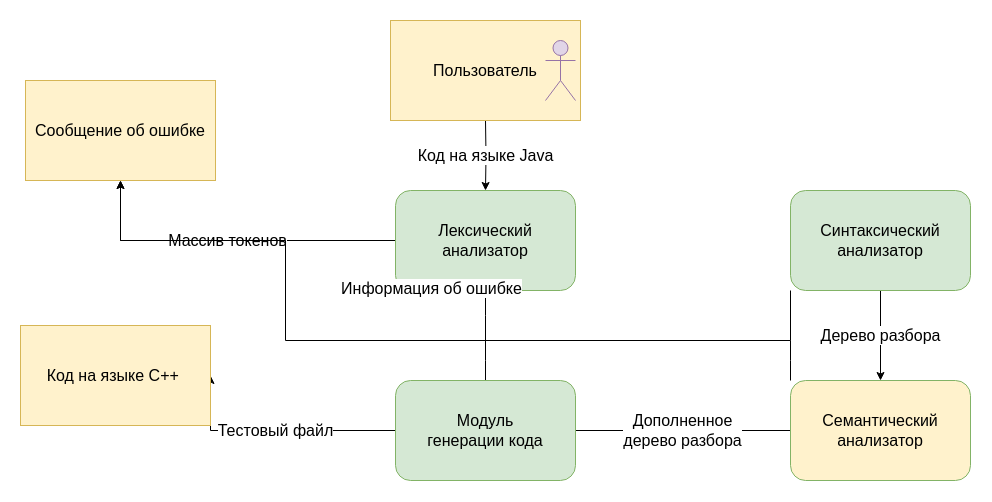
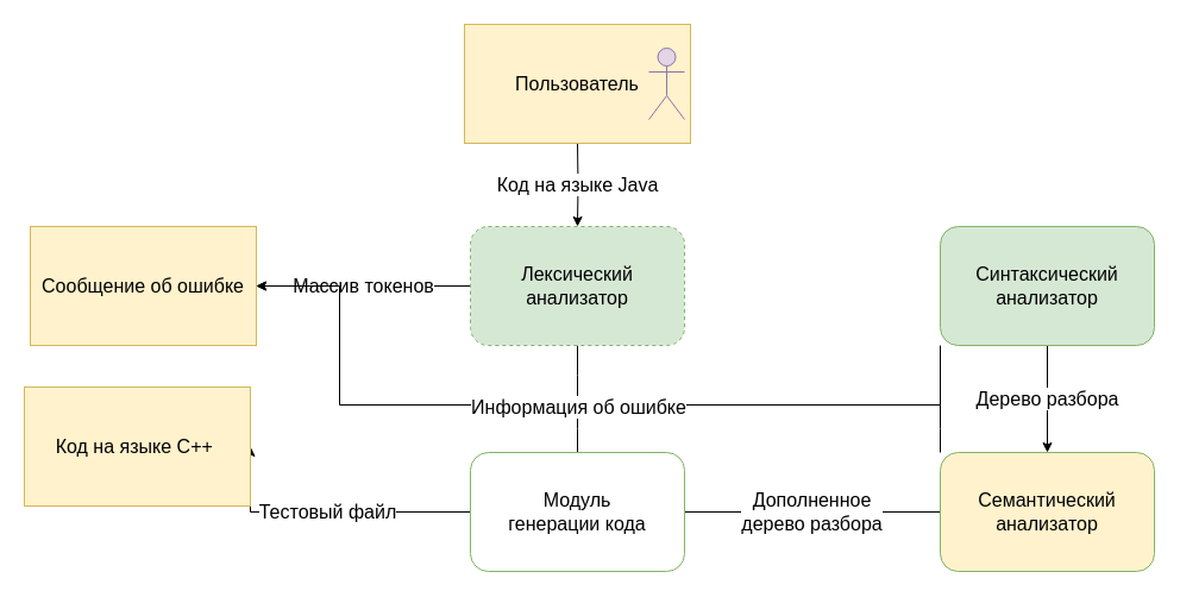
  <mxCell id="0" />
  <mxCell id="1" parent="0" />
  <mxCell id="2" style="edgeStyle=orthogonalEdgeStyle;rounded=0;orthogonalLoop=1;jettySize=auto;html=1;fontSize=16;endArrow=none;endFill=0;" edge="1" parent="1" source="14"><mxGeometry relative="1" as="geometry"><mxPoint x="485" y="340" as="targetPoint" /></mxGeometry></mxCell>
  <mxCell id="3" value="Массив токенов" style="edgeStyle=orthogonalEdgeStyle;rounded=0;orthogonalLoop=1;jettySize=auto;html=1;fontSize=16;" edge="1" parent="1" source="5" target="19"><mxGeometry relative="1" as="geometry" /></mxCell>
  <mxCell id="4" style="edgeStyle=orthogonalEdgeStyle;rounded=0;orthogonalLoop=1;jettySize=auto;html=1;fontSize=16;endArrow=none;endFill=0;" edge="1" parent="1" source="5"><mxGeometry relative="1" as="geometry"><mxPoint x="485" y="340" as="targetPoint" /></mxGeometry></mxCell>
- <mxCell id="5" value="&lt;font style=&quot;font-size: 16px&quot;&gt;Лексический анализатор&lt;/font&gt;" style="rounded=1;whiteSpace=wrap;html=1;fillColor=#d5e8d4;strokeColor=#82b366;" vertex="1" parent="1"><mxGeometry x="395" y="190" width="180" height="100" as="geometry" /></mxCell>
+ <mxCell id="5" value="&lt;font style=&quot;font-size: 16px&quot;&gt;Лексический анализатор&lt;/font&gt;" style="rounded=1;whiteSpace=wrap;html=1;fillColor=#d5e8d4;strokeColor=#82b366;dashed=1;" vertex="1" parent="1"><mxGeometry x="395" y="190" width="180" height="100" as="geometry" /></mxCell>
  <mxCell id="6" value="Дерево разбора" style="edgeStyle=orthogonalEdgeStyle;rounded=0;orthogonalLoop=1;jettySize=auto;html=1;entryX=0.5;entryY=0;entryDx=0;entryDy=0;fontSize=16;" edge="1" parent="1" source="9" target="12"><mxGeometry relative="1" as="geometry" /></mxCell>
  <mxCell id="7" style="edgeStyle=orthogonalEdgeStyle;rounded=0;orthogonalLoop=1;jettySize=auto;html=1;exitX=0;exitY=1;exitDx=0;exitDy=0;fontSize=16;" edge="1" parent="1" source="9" target="19"><mxGeometry relative="1" as="geometry"><Array as="points"><mxPoint x="790" y="340" /><mxPoint x="285" y="340" /><mxPoint x="285" y="240" /></Array></mxGeometry></mxCell>
  <mxCell id="8" value="Информация об ошибке" style="edgeLabel;html=1;align=center;verticalAlign=middle;resizable=0;points=[];fontSize=16;" vertex="1" connectable="0" parent="7"><mxGeometry x="0.382" y="1" relative="1" as="geometry"><mxPoint x="146" as="offset" /></mxGeometry></mxCell>
  <mxCell id="9" value="&lt;font style=&quot;font-size: 16px&quot;&gt;Синтаксический анализатор&lt;/font&gt;" style="rounded=1;whiteSpace=wrap;html=1;fillColor=#d5e8d4;strokeColor=#82b366;" vertex="1" parent="1"><mxGeometry x="790" y="190" width="180" height="100" as="geometry" /></mxCell>
  <mxCell id="10" value="Дополненное &lt;br&gt;дерево разбора" style="edgeStyle=orthogonalEdgeStyle;rounded=0;orthogonalLoop=1;jettySize=auto;html=1;fontSize=16;endArrow=none;" edge="1" parent="1" source="12" target="14"><mxGeometry relative="1" as="geometry" /></mxCell>
  <mxCell id="11" style="edgeStyle=orthogonalEdgeStyle;rounded=0;orthogonalLoop=1;jettySize=auto;html=1;exitX=0;exitY=0;exitDx=0;exitDy=0;fontSize=16;endArrow=none;endFill=0;" edge="1" parent="1" source="12"><mxGeometry relative="1" as="geometry"><mxPoint x="790" y="340" as="targetPoint" /></mxGeometry></mxCell>
  <mxCell id="12" value="&lt;font style=&quot;font-size: 16px&quot;&gt;Семантический анализатор&lt;/font&gt;" style="rounded=1;whiteSpace=wrap;html=1;fillColor=#fff2cc;strokeColor=#82b366;" vertex="1" parent="1"><mxGeometry x="790" y="380" width="180" height="100" as="geometry" /></mxCell>
  <mxCell id="13" value="Тестовый файл" style="edgeStyle=orthogonalEdgeStyle;rounded=0;orthogonalLoop=1;jettySize=auto;html=1;fontSize=16;entryX=1;entryY=0.5;entryDx=0;entryDy=0;" edge="1" parent="1" source="14" target="18"><mxGeometry relative="1" as="geometry"><Array as="points"><mxPoint x="245" y="430" /><mxPoint x="245" y="430" /></Array><mxPoint x="275" y="220" as="targetPoint" /></mxGeometry></mxCell>
- <mxCell id="14" value="&lt;font style=&quot;font-size: 16px&quot;&gt;Модуль&lt;br&gt;генерации кода&lt;/font&gt;" style="rounded=1;whiteSpace=wrap;html=1;fillColor=#d5e8d4;strokeColor=#82b366;" vertex="1" parent="1"><mxGeometry x="395" y="380" width="180" height="100" as="geometry" /></mxCell>
+ <mxCell id="14" value="&lt;font style=&quot;font-size: 16px&quot;&gt;Модуль&lt;br&gt;генерации кода&lt;/font&gt;" style="rounded=1;whiteSpace=wrap;html=1;fillColor=#ffffff;strokeColor=#82b366;" vertex="1" parent="1"><mxGeometry x="395" y="380" width="180" height="100" as="geometry" /></mxCell>
  <mxCell id="15" value="Код на языке Java" style="edgeStyle=orthogonalEdgeStyle;rounded=0;orthogonalLoop=1;jettySize=auto;html=1;entryX=0.5;entryY=0;entryDx=0;entryDy=0;fontSize=16;" edge="1" parent="1" target="5"><mxGeometry relative="1" as="geometry"><mxPoint x="485" y="120" as="sourcePoint" /></mxGeometry></mxCell>
  <mxCell id="16" value="Пользователь" style="rounded=0;whiteSpace=wrap;html=1;fontSize=16;fillColor=#fff2cc;strokeColor=#d6b656;" vertex="1" parent="1"><mxGeometry x="390" y="20" width="190" height="100" as="geometry" /></mxCell>
  <mxCell id="17" value="" style="shape=umlActor;verticalLabelPosition=bottom;verticalAlign=top;html=1;outlineConnect=0;fontSize=16;fillColor=#e1d5e7;strokeColor=#9673a6;" vertex="1" parent="1"><mxGeometry x="545" y="40" width="30" height="60" as="geometry" /></mxCell>
  <mxCell id="18" value="Код на языке C++&amp;nbsp;" style="rounded=0;whiteSpace=wrap;html=1;fontSize=16;fillColor=#fff2cc;strokeColor=#d6b656;" vertex="1" parent="1"><mxGeometry x="20" y="325" width="190" height="100" as="geometry" /></mxCell>
- <mxCell id="19" value="Сообщение об ошибке" style="rounded=0;whiteSpace=wrap;html=1;fontSize=16;fillColor=#fff2cc;strokeColor=#d6b656;" vertex="1" parent="1"><mxGeometry x="25" y="80" width="190" height="100" as="geometry" /></mxCell>
+ <mxCell id="19" value="Сообщение об ошибке" style="rounded=0;whiteSpace=wrap;html=1;fontSize=16;fillColor=#fff2cc;strokeColor=#d6b656;" vertex="1" parent="1"><mxGeometry x="25" y="190" width="190" height="100" as="geometry" /></mxCell>
